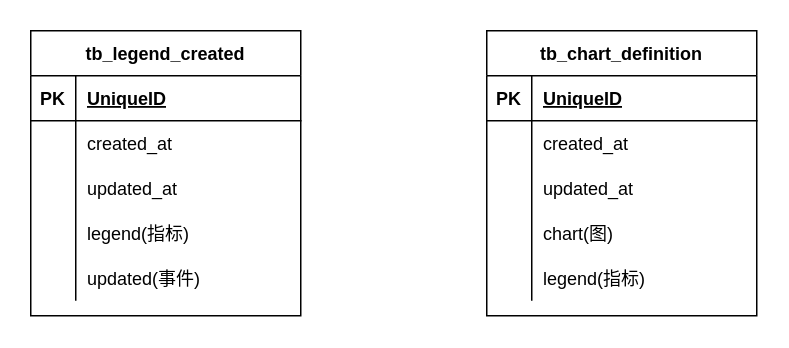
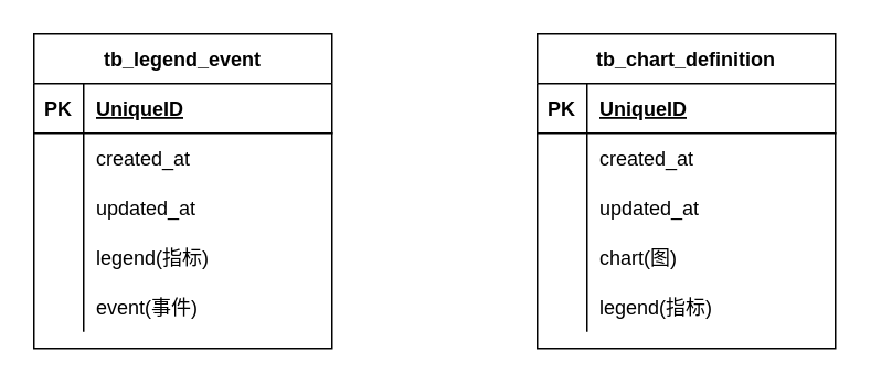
  <mxCell id="0" />
  <mxCell id="1" parent="0" />
- <mxCell id="2" value="tb_legend_created" style="shape=table;startSize=30;container=1;collapsible=1;childLayout=tableLayout;fixedRows=1;rowLines=0;fontStyle=1;align=center;resizeLast=1;" vertex="1" parent="1"><mxGeometry x="20" y="20" width="180" height="190" as="geometry" /></mxCell>
+ <mxCell id="2" value="tb_legend_event" style="shape=table;startSize=30;container=1;collapsible=1;childLayout=tableLayout;fixedRows=1;rowLines=0;fontStyle=1;align=center;resizeLast=1;" vertex="1" parent="1"><mxGeometry x="20" y="20" width="180" height="190" as="geometry" /></mxCell>
  <mxCell id="3" value="" style="shape=partialRectangle;collapsible=0;dropTarget=0;pointerEvents=0;fillColor=none;top=0;left=0;bottom=1;right=0;points=[[0,0.5],[1,0.5]];portConstraint=eastwest;" vertex="1" parent="2"><mxGeometry y="30" width="180" height="30" as="geometry" /></mxCell>
  <mxCell id="4" value="PK" style="shape=partialRectangle;connectable=0;fillColor=none;top=0;left=0;bottom=0;right=0;fontStyle=1;overflow=hidden;" vertex="1" parent="3"><mxGeometry width="30" height="30" as="geometry" /></mxCell>
  <mxCell id="5" value="UniqueID" style="shape=partialRectangle;connectable=0;fillColor=none;top=0;left=0;bottom=0;right=0;align=left;spacingLeft=6;fontStyle=5;overflow=hidden;" vertex="1" parent="3"><mxGeometry x="30" width="150" height="30" as="geometry" /></mxCell>
  <mxCell id="6" value="" style="shape=partialRectangle;collapsible=0;dropTarget=0;pointerEvents=0;fillColor=none;top=0;left=0;bottom=0;right=0;points=[[0,0.5],[1,0.5]];portConstraint=eastwest;" vertex="1" parent="2"><mxGeometry y="60" width="180" height="30" as="geometry" /></mxCell>
  <mxCell id="7" value="" style="shape=partialRectangle;connectable=0;fillColor=none;top=0;left=0;bottom=0;right=0;editable=1;overflow=hidden;" vertex="1" parent="6"><mxGeometry width="30" height="30" as="geometry" /></mxCell>
  <mxCell id="8" value="created_at" style="shape=partialRectangle;connectable=0;fillColor=none;top=0;left=0;bottom=0;right=0;align=left;spacingLeft=6;overflow=hidden;" vertex="1" parent="6"><mxGeometry x="30" width="150" height="30" as="geometry" /></mxCell>
  <mxCell id="9" value="" style="shape=partialRectangle;collapsible=0;dropTarget=0;pointerEvents=0;fillColor=none;top=0;left=0;bottom=0;right=0;points=[[0,0.5],[1,0.5]];portConstraint=eastwest;" vertex="1" parent="2"><mxGeometry y="90" width="180" height="30" as="geometry" /></mxCell>
  <mxCell id="10" value="" style="shape=partialRectangle;connectable=0;fillColor=none;top=0;left=0;bottom=0;right=0;editable=1;overflow=hidden;" vertex="1" parent="9"><mxGeometry width="30" height="30" as="geometry" /></mxCell>
  <mxCell id="11" value="updated_at" style="shape=partialRectangle;connectable=0;fillColor=none;top=0;left=0;bottom=0;right=0;align=left;spacingLeft=6;overflow=hidden;" vertex="1" parent="9"><mxGeometry x="30" width="150" height="30" as="geometry" /></mxCell>
  <mxCell id="12" value="" style="shape=partialRectangle;collapsible=0;dropTarget=0;pointerEvents=0;fillColor=none;top=0;left=0;bottom=0;right=0;points=[[0,0.5],[1,0.5]];portConstraint=eastwest;" vertex="1" parent="2"><mxGeometry y="120" width="180" height="30" as="geometry" /></mxCell>
  <mxCell id="13" value="" style="shape=partialRectangle;connectable=0;fillColor=none;top=0;left=0;bottom=0;right=0;editable=1;overflow=hidden;" vertex="1" parent="12"><mxGeometry width="30" height="30" as="geometry" /></mxCell>
  <mxCell id="14" value="legend(指标)" style="shape=partialRectangle;connectable=0;fillColor=none;top=0;left=0;bottom=0;right=0;align=left;spacingLeft=6;overflow=hidden;" vertex="1" parent="12"><mxGeometry x="30" width="150" height="30" as="geometry" /></mxCell>
  <mxCell id="15" value="" style="shape=partialRectangle;collapsible=0;dropTarget=0;pointerEvents=0;fillColor=none;top=0;left=0;bottom=0;right=0;points=[[0,0.5],[1,0.5]];portConstraint=eastwest;" vertex="1" parent="2"><mxGeometry y="150" width="180" height="30" as="geometry" /></mxCell>
  <mxCell id="16" value="" style="shape=partialRectangle;connectable=0;fillColor=none;top=0;left=0;bottom=0;right=0;editable=1;overflow=hidden;" vertex="1" parent="15"><mxGeometry width="30" height="30" as="geometry" /></mxCell>
- <mxCell id="17" value="updated(事件)" style="shape=partialRectangle;connectable=0;fillColor=none;top=0;left=0;bottom=0;right=0;align=left;spacingLeft=6;overflow=hidden;" vertex="1" parent="15"><mxGeometry x="30" width="150" height="30" as="geometry" /></mxCell>
+ <mxCell id="17" value="event(事件)" style="shape=partialRectangle;connectable=0;fillColor=none;top=0;left=0;bottom=0;right=0;align=left;spacingLeft=6;overflow=hidden;" vertex="1" parent="15"><mxGeometry x="30" width="150" height="30" as="geometry" /></mxCell>
  <mxCell id="18" value="tb_chart_definition" style="shape=table;startSize=30;container=1;collapsible=1;childLayout=tableLayout;fixedRows=1;rowLines=0;fontStyle=1;align=center;resizeLast=1;" vertex="1" parent="1"><mxGeometry x="324" y="20" width="180" height="190" as="geometry" /></mxCell>
  <mxCell id="19" value="" style="shape=partialRectangle;collapsible=0;dropTarget=0;pointerEvents=0;fillColor=none;top=0;left=0;bottom=1;right=0;points=[[0,0.5],[1,0.5]];portConstraint=eastwest;" vertex="1" parent="18"><mxGeometry y="30" width="180" height="30" as="geometry" /></mxCell>
  <mxCell id="20" value="PK" style="shape=partialRectangle;connectable=0;fillColor=none;top=0;left=0;bottom=0;right=0;fontStyle=1;overflow=hidden;" vertex="1" parent="19"><mxGeometry width="30" height="30" as="geometry" /></mxCell>
  <mxCell id="21" value="UniqueID" style="shape=partialRectangle;connectable=0;fillColor=none;top=0;left=0;bottom=0;right=0;align=left;spacingLeft=6;fontStyle=5;overflow=hidden;" vertex="1" parent="19"><mxGeometry x="30" width="150" height="30" as="geometry" /></mxCell>
  <mxCell id="22" value="" style="shape=partialRectangle;collapsible=0;dropTarget=0;pointerEvents=0;fillColor=none;top=0;left=0;bottom=0;right=0;points=[[0,0.5],[1,0.5]];portConstraint=eastwest;" vertex="1" parent="18"><mxGeometry y="60" width="180" height="30" as="geometry" /></mxCell>
  <mxCell id="23" value="" style="shape=partialRectangle;connectable=0;fillColor=none;top=0;left=0;bottom=0;right=0;editable=1;overflow=hidden;" vertex="1" parent="22"><mxGeometry width="30" height="30" as="geometry" /></mxCell>
  <mxCell id="24" value="created_at" style="shape=partialRectangle;connectable=0;fillColor=none;top=0;left=0;bottom=0;right=0;align=left;spacingLeft=6;overflow=hidden;" vertex="1" parent="22"><mxGeometry x="30" width="150" height="30" as="geometry" /></mxCell>
  <mxCell id="25" value="" style="shape=partialRectangle;collapsible=0;dropTarget=0;pointerEvents=0;fillColor=none;top=0;left=0;bottom=0;right=0;points=[[0,0.5],[1,0.5]];portConstraint=eastwest;" vertex="1" parent="18"><mxGeometry y="90" width="180" height="30" as="geometry" /></mxCell>
  <mxCell id="26" value="" style="shape=partialRectangle;connectable=0;fillColor=none;top=0;left=0;bottom=0;right=0;editable=1;overflow=hidden;" vertex="1" parent="25"><mxGeometry width="30" height="30" as="geometry" /></mxCell>
  <mxCell id="27" value="updated_at" style="shape=partialRectangle;connectable=0;fillColor=none;top=0;left=0;bottom=0;right=0;align=left;spacingLeft=6;overflow=hidden;" vertex="1" parent="25"><mxGeometry x="30" width="150" height="30" as="geometry" /></mxCell>
  <mxCell id="28" value="" style="shape=partialRectangle;collapsible=0;dropTarget=0;pointerEvents=0;fillColor=none;top=0;left=0;bottom=0;right=0;points=[[0,0.5],[1,0.5]];portConstraint=eastwest;" vertex="1" parent="18"><mxGeometry y="120" width="180" height="30" as="geometry" /></mxCell>
  <mxCell id="29" value="" style="shape=partialRectangle;connectable=0;fillColor=none;top=0;left=0;bottom=0;right=0;editable=1;overflow=hidden;" vertex="1" parent="28"><mxGeometry width="30" height="30" as="geometry" /></mxCell>
  <mxCell id="30" value="chart(图)" style="shape=partialRectangle;connectable=0;fillColor=none;top=0;left=0;bottom=0;right=0;align=left;spacingLeft=6;overflow=hidden;" vertex="1" parent="28"><mxGeometry x="30" width="150" height="30" as="geometry" /></mxCell>
  <mxCell id="31" value="" style="shape=partialRectangle;collapsible=0;dropTarget=0;pointerEvents=0;fillColor=none;top=0;left=0;bottom=0;right=0;points=[[0,0.5],[1,0.5]];portConstraint=eastwest;" vertex="1" parent="18"><mxGeometry y="150" width="180" height="30" as="geometry" /></mxCell>
  <mxCell id="32" value="" style="shape=partialRectangle;connectable=0;fillColor=none;top=0;left=0;bottom=0;right=0;editable=1;overflow=hidden;" vertex="1" parent="31"><mxGeometry width="30" height="30" as="geometry" /></mxCell>
  <mxCell id="33" value="legend(指标)" style="shape=partialRectangle;connectable=0;fillColor=none;top=0;left=0;bottom=0;right=0;align=left;spacingLeft=6;overflow=hidden;" vertex="1" parent="31"><mxGeometry x="30" width="150" height="30" as="geometry" /></mxCell>
